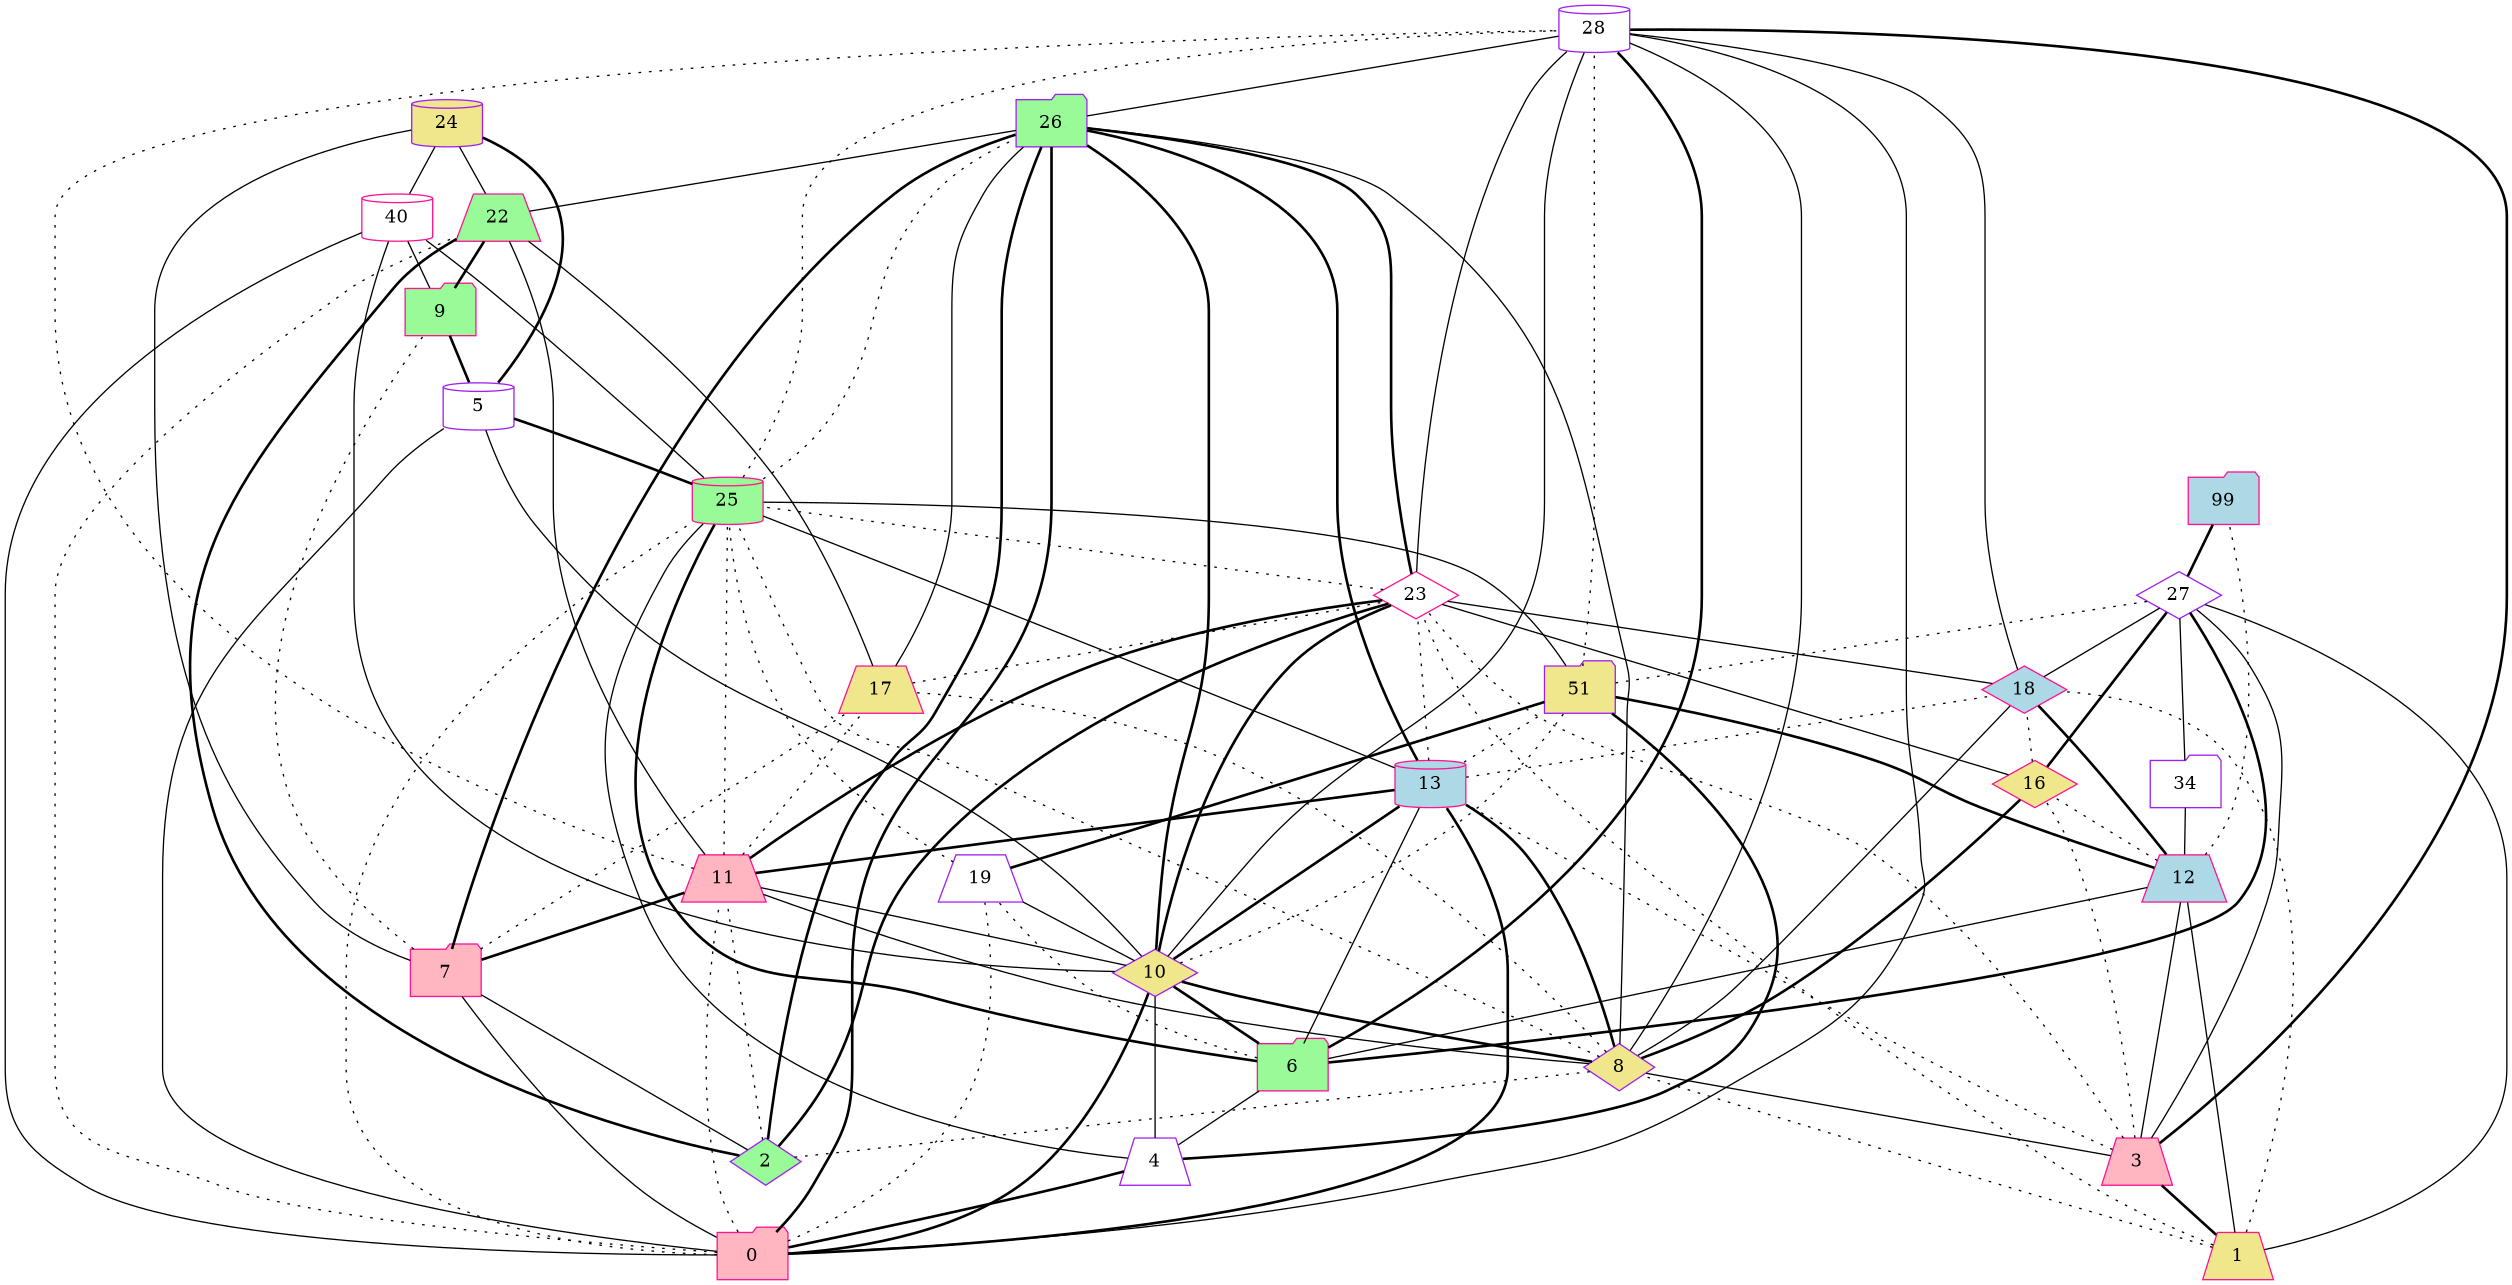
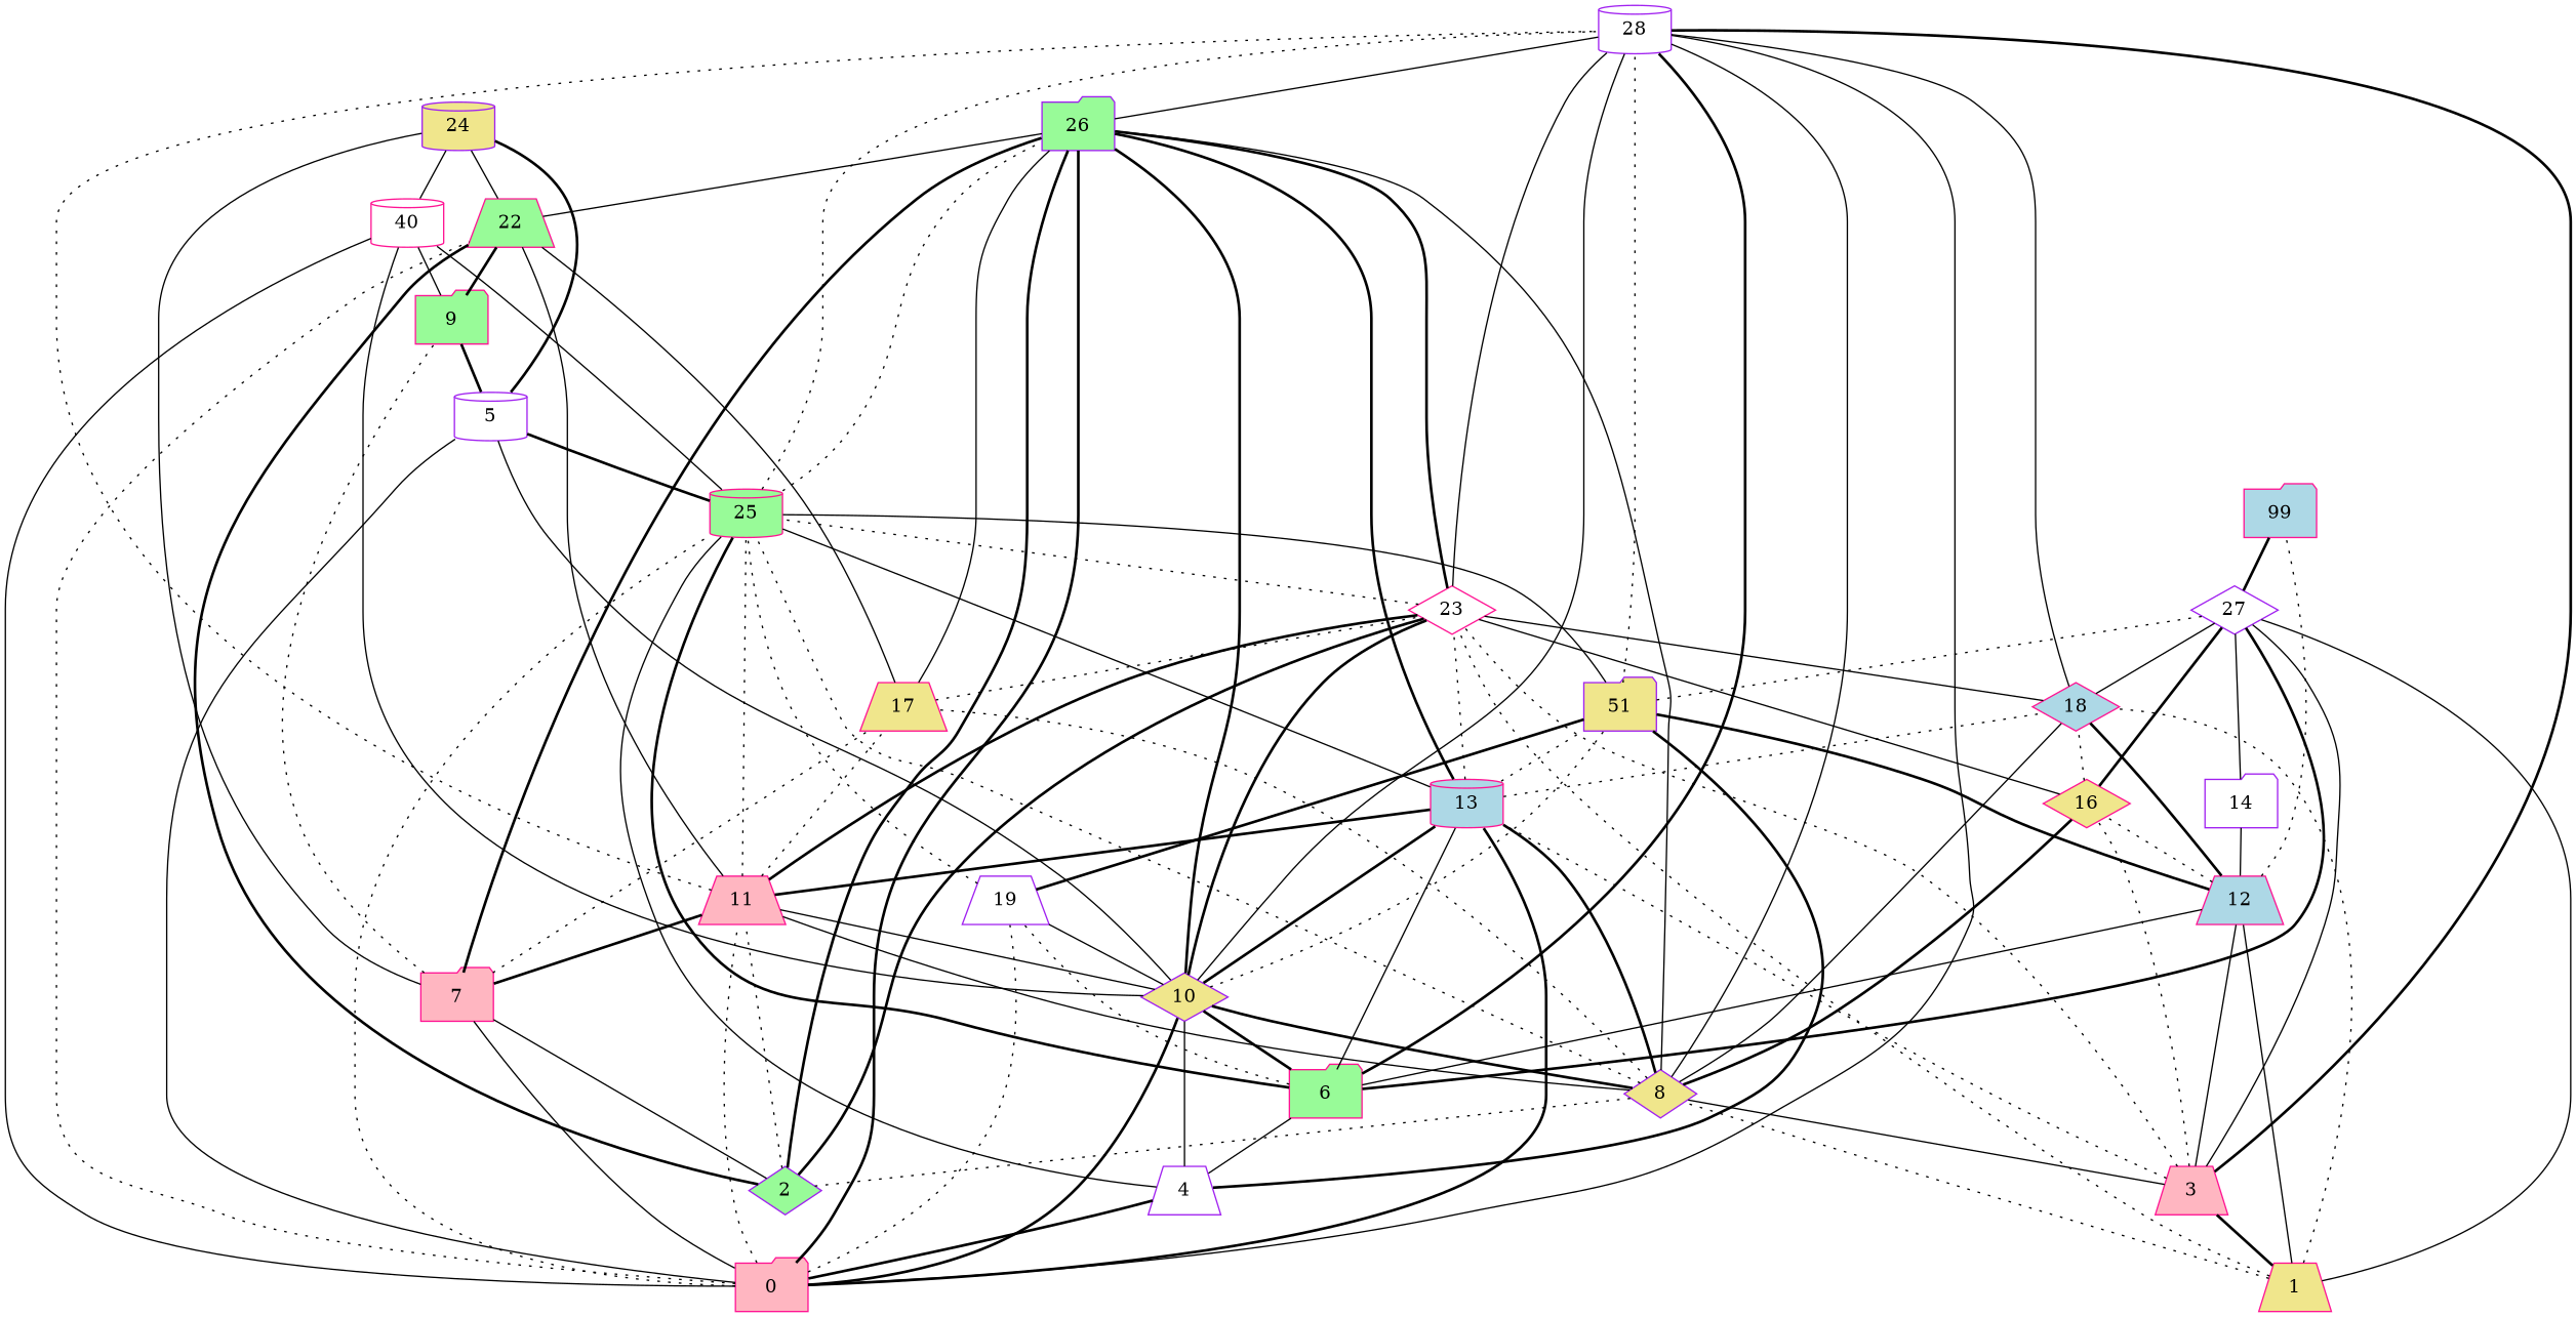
  digraph {
    rankdir=BT
    node [color=deeppink fillcolor=white shape=folder style=filled]
    edge [arrowhead=both style=solid]
    0 [fillcolor=lightpink]
    4 [color=purple shape=trapezium]
    5 [color=purple shape=cylinder]
    7 [fillcolor=lightpink]
    10 [color=purple fillcolor=khaki shape=diamond]
    11 [fillcolor=lightpink shape=trapezium]
    13 [fillcolor=lightblue shape=cylinder]
    19 [color=purple shape=trapezium]
    n9 [label=40 shape=cylinder]
    22 [fillcolor=palegreen shape=trapezium]
    25 [fillcolor=palegreen shape=cylinder]
    26 [color=purple fillcolor=palegreen]
    28 [color=purple shape=cylinder]
    6 [fillcolor=palegreen]
    n15 [color=purple fillcolor=khaki label=51]
    9 [fillcolor=palegreen]
    24 [color=purple fillcolor=khaki shape=cylinder]
    17 [fillcolor=khaki shape=trapezium]
    23 [shape=diamond]
    18 [fillcolor=lightblue shape=diamond]
    12 [fillcolor=lightblue shape=trapezium]
    27 [color=purple shape=diamond]
    1 [fillcolor=khaki shape=trapezium]
    3 [fillcolor=lightpink shape=trapezium]
    8 [color=purple fillcolor=khaki shape=diamond]
    16 [fillcolor=khaki shape=diamond]
-   14 [color=purple label=34]
+   14 [color=purple]
    n28 [fillcolor=lightblue label=99]
    2 [color=purple fillcolor=palegreen shape=diamond]
    0 -> 4 [style=bold]
    0 -> 5
    0 -> 7
    0 -> 10 [style=bold]
    0 -> 11 [style=dotted]
    0 -> 13 [style=bold]
    0 -> 19 [style=dotted]
    0 -> n9
    0 -> 22 [style=dotted]
    0 -> 25 [style=dotted]
    0 -> 26 [style=bold]
    0 -> 28
    4 -> 10
    4 -> 25
    4 -> 6
    4 -> n15 [style=bold]
    5 -> 10
-   5 -> 25 [style=bold]
+   25 -> 5 [style=bold]
    5 -> 9 [style=bold]
    5 -> 24 [style=bold]
    7 -> 11 [style=bold]
    7 -> 26 [style=bold]
    7 -> 9 [style=dotted]
    7 -> 24
    7 -> 17 [style=dotted]
    10 -> 11
    10 -> 13 [style=bold]
    10 -> 19
    10 -> n9
    10 -> 26 [style=bold]
    10 -> 28
    10 -> n15 [style=dotted]
    10 -> 23 [style=bold]
    11 -> 13 [style=bold]
    11 -> 22
    11 -> 25 [style=dotted]
    11 -> 28 [style=dotted]
    11 -> 17 [style=dotted]
    11 -> 23 [style=bold]
    13 -> 25
    13 -> 26 [style=bold]
    13 -> n15 [style=dotted]
    13 -> 23 [style=dotted]
    13 -> 18 [style=dotted]
    19 -> 25 [style=dotted]
    19 -> n15 [style=bold]
    n9 -> 25
    n9 -> 24
    22 -> 26
    22 -> 24
    25 -> 26 [style=dotted]
    25 -> 28 [style=dotted]
    26 -> 28
    6 -> 10 [style=bold]
    6 -> 13
    6 -> 19 [style=dotted]
    6 -> 25 [style=bold]
    6 -> 28 [style=bold]
    6 -> 12
    6 -> 27 [style=bold]
    n15 -> 25
    n15 -> 28 [style=dotted]
    n15 -> 27 [style=dotted]
    9 -> n9
    9 -> 22 [style=bold]
    17 -> 22
    17 -> 26
    17 -> 23 [style=dotted]
    23 -> 25 [style=dotted]
    23 -> 26 [style=bold]
    23 -> 28
    18 -> 28
    18 -> 23
    18 -> 27
    12 -> n15 [style=bold]
    12 -> 18 [style=bold]
    12 -> 16 [style=dotted]
    12 -> 14
    12 -> n28 [style=dotted]
    27 -> n28 [style=bold]
    1 -> 23 [style=dotted]
    1 -> 18 [style=dotted]
    1 -> 12
    1 -> 27
    1 -> 3 [style=bold]
    1 -> 8 [style=dotted]
    3 -> 13 [style=dotted]
    3 -> 28 [style=bold]
    3 -> 23 [style=dotted]
    3 -> 12
    3 -> 27
    3 -> 8
    3 -> 16 [style=dotted]
    8 -> 10 [style=bold]
    8 -> 11
    8 -> 13 [style=bold]
    8 -> 25 [style=dotted]
    8 -> 26
    8 -> 28
    8 -> 17 [style=dotted]
    8 -> 18
    8 -> 16 [style=bold]
    16 -> 23
    16 -> 18 [style=dotted]
    16 -> 27 [style=bold]
    14 -> 27
    2 -> 7
    2 -> 11 [style=dotted]
    2 -> 22 [style=bold]
    2 -> 26 [style=bold]
    2 -> 23 [style=bold]
    2 -> 8 [style=dotted]
  }
